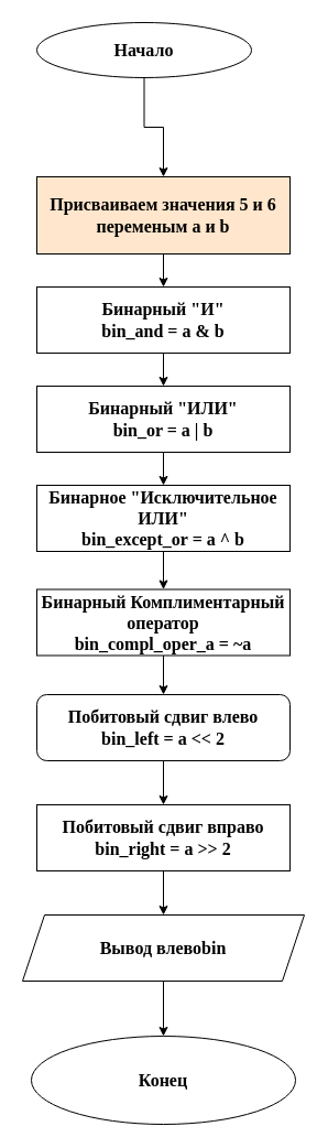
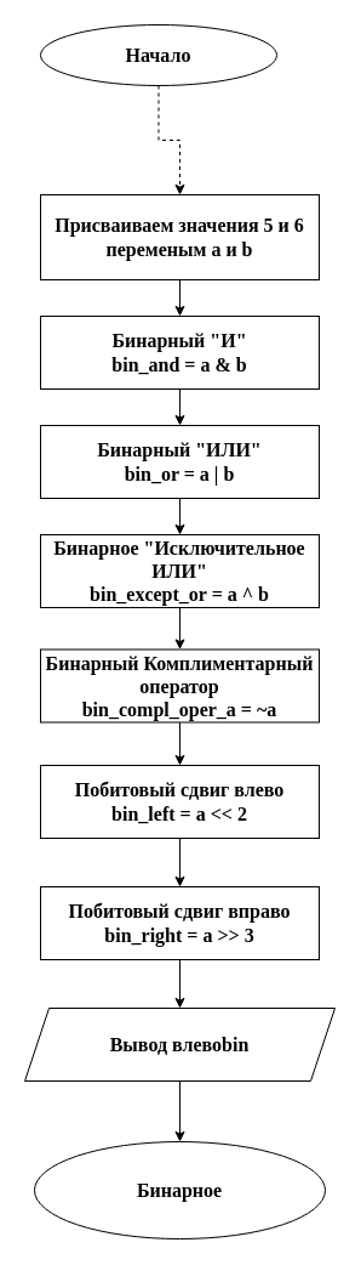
  <mxCell id="0" />
  <mxCell id="1" parent="0" />
- <mxCell id="2" style="edgeStyle=orthogonalEdgeStyle;rounded=0;orthogonalLoop=1;jettySize=auto;html=1;exitX=0.5;exitY=1;exitDx=0;exitDy=0;entryX=0.5;entryY=0;entryDx=0;entryDy=0;fontFamily=Times New Roman;fontStyle=1;fontSize=16;" edge="1" parent="1" source="3" target="5"><mxGeometry relative="1" as="geometry" /></mxCell>
+ <mxCell id="2" style="edgeStyle=orthogonalEdgeStyle;rounded=0;orthogonalLoop=1;jettySize=auto;html=1;exitX=0.5;exitY=1;exitDx=0;exitDy=0;entryX=0.5;entryY=0;entryDx=0;entryDy=0;fontFamily=Times New Roman;fontStyle=1;fontSize=16;dashed=1;" edge="1" parent="1" source="3" target="5"><mxGeometry relative="1" as="geometry" /></mxCell>
  <mxCell id="3" value="&lt;font style=&quot;font-size: 16px;&quot;&gt;&lt;span style=&quot;font-size: 16px;&quot;&gt;Начало&lt;/span&gt;&lt;/font&gt;" style="ellipse;whiteSpace=wrap;html=1;fontFamily=Times New Roman;fontStyle=1;fontSize=16;" vertex="1" parent="1"><mxGeometry x="33" y="20" width="195" height="50" as="geometry" /></mxCell>
  <mxCell id="4" style="edgeStyle=orthogonalEdgeStyle;rounded=0;orthogonalLoop=1;jettySize=auto;html=1;exitX=0.5;exitY=1;exitDx=0;exitDy=0;entryX=0.5;entryY=0;entryDx=0;entryDy=0;fontFamily=Times New Roman;fontSize=16;" edge="1" parent="1" source="5" target="7"><mxGeometry relative="1" as="geometry" /></mxCell>
- <mxCell id="5" value="&lt;font style=&quot;font-size: 16px;&quot;&gt;&lt;span style=&quot;font-size: 16px;&quot;&gt;Присваиваем значения 5 и 6 переменым a и b&lt;/span&gt;&lt;/font&gt;" style="rounded=0;whiteSpace=wrap;html=1;fontFamily=Times New Roman;fontStyle=1;fontSize=16;fillColor=#ffe6cc;" vertex="1" parent="1"><mxGeometry x="33" y="160" width="230" height="70" as="geometry" /></mxCell>
+ <mxCell id="5" value="&lt;font style=&quot;font-size: 16px;&quot;&gt;&lt;span style=&quot;font-size: 16px;&quot;&gt;Присваиваем значения 5 и 6 переменым a и b&lt;/span&gt;&lt;/font&gt;" style="rounded=0;whiteSpace=wrap;html=1;fontFamily=Times New Roman;fontStyle=1;fontSize=16;" vertex="1" parent="1"><mxGeometry x="33" y="160" width="230" height="70" as="geometry" /></mxCell>
  <mxCell id="6" value="" style="edgeStyle=orthogonalEdgeStyle;rounded=0;orthogonalLoop=1;jettySize=auto;html=1;fontFamily=Times New Roman;fontSize=16;" edge="1" parent="1" source="7" target="11"><mxGeometry relative="1" as="geometry" /></mxCell>
  <mxCell id="7" value="&lt;font style=&quot;font-size: 16px;&quot;&gt;&lt;span style=&quot;font-size: 16px;&quot;&gt;Бинарный &quot;И&quot; &lt;br style=&quot;font-size: 16px;&quot;&gt;bin_and = a &amp;amp; b&lt;/span&gt;&lt;/font&gt;" style="rounded=0;whiteSpace=wrap;html=1;fontFamily=Times New Roman;fontStyle=1;fontSize=16;" vertex="1" parent="1"><mxGeometry x="33" y="260" width="230" height="60" as="geometry" /></mxCell>
  <mxCell id="8" value="" style="edgeStyle=orthogonalEdgeStyle;rounded=0;orthogonalLoop=1;jettySize=auto;html=1;fontFamily=Times New Roman;fontSize=16;" edge="1" parent="1" source="9" target="13"><mxGeometry relative="1" as="geometry" /></mxCell>
  <mxCell id="9" value="Бинарное &quot;Исключительное ИЛИ&quot;&lt;br style=&quot;font-size: 16px;&quot;&gt;bin_except_or = a ^ b" style="rounded=0;whiteSpace=wrap;html=1;fontFamily=Times New Roman;fontStyle=1;fontSize=16;" vertex="1" parent="1"><mxGeometry x="33" y="440" width="230" height="60" as="geometry" /></mxCell>
  <mxCell id="10" value="" style="edgeStyle=orthogonalEdgeStyle;rounded=0;orthogonalLoop=1;jettySize=auto;html=1;fontFamily=Times New Roman;fontSize=16;" edge="1" parent="1" source="11" target="9"><mxGeometry relative="1" as="geometry" /></mxCell>
  <mxCell id="11" value="Бинарный &quot;ИЛИ&quot;&lt;br style=&quot;font-size: 16px;&quot;&gt;bin_or = a | b" style="rounded=0;whiteSpace=wrap;html=1;fontFamily=Times New Roman;fontStyle=1;fontSize=16;" vertex="1" parent="1"><mxGeometry x="33" y="350" width="230" height="60" as="geometry" /></mxCell>
  <mxCell id="12" value="" style="edgeStyle=orthogonalEdgeStyle;rounded=0;orthogonalLoop=1;jettySize=auto;html=1;fontFamily=Times New Roman;fontSize=16;" edge="1" parent="1" source="13" target="15"><mxGeometry relative="1" as="geometry" /></mxCell>
  <mxCell id="13" value="Бинарный Комплиментарный оператор&lt;br style=&quot;font-size: 16px;&quot;&gt;bin_compl_oper_a = ~a" style="rounded=0;whiteSpace=wrap;html=1;fontFamily=Times New Roman;fontStyle=1;fontSize=16;" vertex="1" parent="1"><mxGeometry x="33" y="534.5" width="230" height="60" as="geometry" /></mxCell>
  <mxCell id="14" value="" style="edgeStyle=orthogonalEdgeStyle;rounded=0;orthogonalLoop=1;jettySize=auto;html=1;fontFamily=Times New Roman;fontSize=16;" edge="1" parent="1" source="15" target="17"><mxGeometry relative="1" as="geometry" /></mxCell>
- <mxCell id="15" value="Побитовый сдвиг влево&lt;br style=&quot;font-size: 16px;&quot;&gt;bin_left = a &amp;lt;&amp;lt; 2" style="whiteSpace=wrap;html=1;fontFamily=Times New Roman;fontStyle=1;fontSize=16;rounded=1;" vertex="1" parent="1"><mxGeometry x="33" y="630" width="230" height="60" as="geometry" /></mxCell>
+ <mxCell id="15" value="Побитовый сдвиг влево&lt;br style=&quot;font-size: 16px;&quot;&gt;bin_left = a &amp;lt;&amp;lt; 2" style="rounded=0;whiteSpace=wrap;html=1;fontFamily=Times New Roman;fontStyle=1;fontSize=16;" vertex="1" parent="1"><mxGeometry x="33" y="630" width="230" height="60" as="geometry" /></mxCell>
  <mxCell id="16" value="" style="edgeStyle=orthogonalEdgeStyle;rounded=0;orthogonalLoop=1;jettySize=auto;html=1;fontFamily=Times New Roman;fontSize=16;" edge="1" parent="1" source="17" target="19"><mxGeometry relative="1" as="geometry" /></mxCell>
- <mxCell id="17" value="Побитовый сдвиг вправо&lt;br style=&quot;font-size: 16px;&quot;&gt;bin_right = a &amp;gt;&amp;gt; 2" style="rounded=0;whiteSpace=wrap;html=1;fontFamily=Times New Roman;fontStyle=1;fontSize=16;" vertex="1" parent="1"><mxGeometry x="33" y="730" width="230" height="60" as="geometry" /></mxCell>
+ <mxCell id="17" value="Побитовый сдвиг вправо&lt;br style=&quot;font-size: 16px;&quot;&gt;bin_right = a &amp;gt;&amp;gt; 3" style="rounded=0;whiteSpace=wrap;html=1;fontFamily=Times New Roman;fontStyle=1;fontSize=16;" vertex="1" parent="1"><mxGeometry x="33" y="730" width="230" height="60" as="geometry" /></mxCell>
  <mxCell id="18" value="" style="edgeStyle=orthogonalEdgeStyle;rounded=0;orthogonalLoop=1;jettySize=auto;html=1;fontFamily=Times New Roman;fontSize=16;" edge="1" parent="1" source="19" target="20"><mxGeometry relative="1" as="geometry" /></mxCell>
  <mxCell id="19" value="Вывод влевоbin" style="shape=parallelogram;perimeter=parallelogramPerimeter;whiteSpace=wrap;html=1;fixedSize=1;fontFamily=Times New Roman;fontStyle=1;fontSize=16;" vertex="1" parent="1"><mxGeometry x="20" y="830" width="256" height="60" as="geometry" /></mxCell>
- <mxCell id="20" value="Конец" style="ellipse;whiteSpace=wrap;html=1;fontFamily=Times New Roman;fontStyle=1;fontSize=16;" vertex="1" parent="1"><mxGeometry x="28" y="940" width="240" height="80" as="geometry" /></mxCell>
+ <mxCell id="20" value="Бинарное" style="ellipse;whiteSpace=wrap;html=1;fontFamily=Times New Roman;fontStyle=1;fontSize=16;" vertex="1" parent="1"><mxGeometry x="28" y="940" width="240" height="80" as="geometry" /></mxCell>
